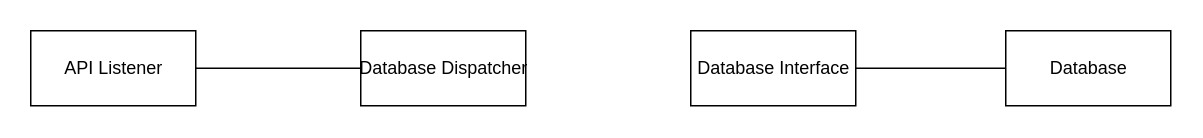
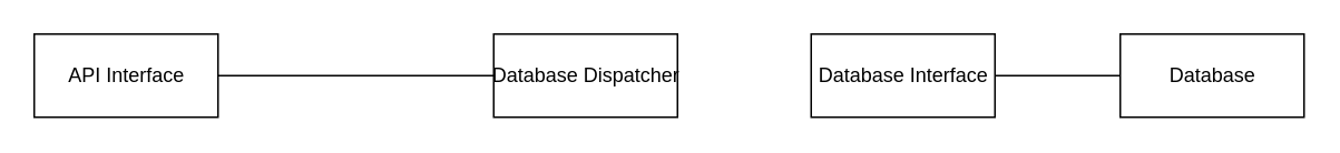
  <mxCell id="0" />
  <mxCell id="1" parent="0" />
- <mxCell id="2" value="API Listener" style="html=1;" vertex="1" parent="1"><mxGeometry x="20" y="20" width="110" height="50" as="geometry" /></mxCell>
+ <mxCell id="2" value="API Interface" style="html=1;" vertex="1" parent="1"><mxGeometry x="20" y="20" width="110" height="50" as="geometry" /></mxCell>
  <mxCell id="3" value="Database" style="html=1;" vertex="1" parent="1"><mxGeometry x="670" y="20" width="110" height="50" as="geometry" /></mxCell>
- <mxCell id="4" value="Database Interface" style="html=1;" vertex="1" parent="1"><mxGeometry x="460" y="20" width="110" height="50" as="geometry" /></mxCell>
- <mxCell id="5" value="Database Dispatcher" style="html=1;" vertex="1" parent="1"><mxGeometry x="240" y="20" width="110" height="50" as="geometry" /></mxCell>
+ <mxCell id="4" value="Database Interface" style="html=1;" vertex="1" parent="1"><mxGeometry x="485" y="20" width="110" height="50" as="geometry" /></mxCell>
+ <mxCell id="5" value="Database Dispatcher" style="html=1;" vertex="1" parent="1"><mxGeometry x="295" y="20" width="110" height="50" as="geometry" /></mxCell>
  <mxCell id="6" value="" style="endArrow=none;html=1;rounded=0;" edge="1" parent="1" source="2" target="5"><mxGeometry width="50" height="50" relative="1" as="geometry"><mxPoint x="380" y="350" as="sourcePoint" /><mxPoint x="430" y="300" as="targetPoint" /></mxGeometry></mxCell>
  <mxCell id="7" value="" style="endArrow=none;html=1;rounded=0;" edge="1" parent="1" source="4" target="3"><mxGeometry width="50" height="50" relative="1" as="geometry"><mxPoint x="150" y="65" as="sourcePoint" /><mxPoint x="280" y="65" as="targetPoint" /></mxGeometry></mxCell>
